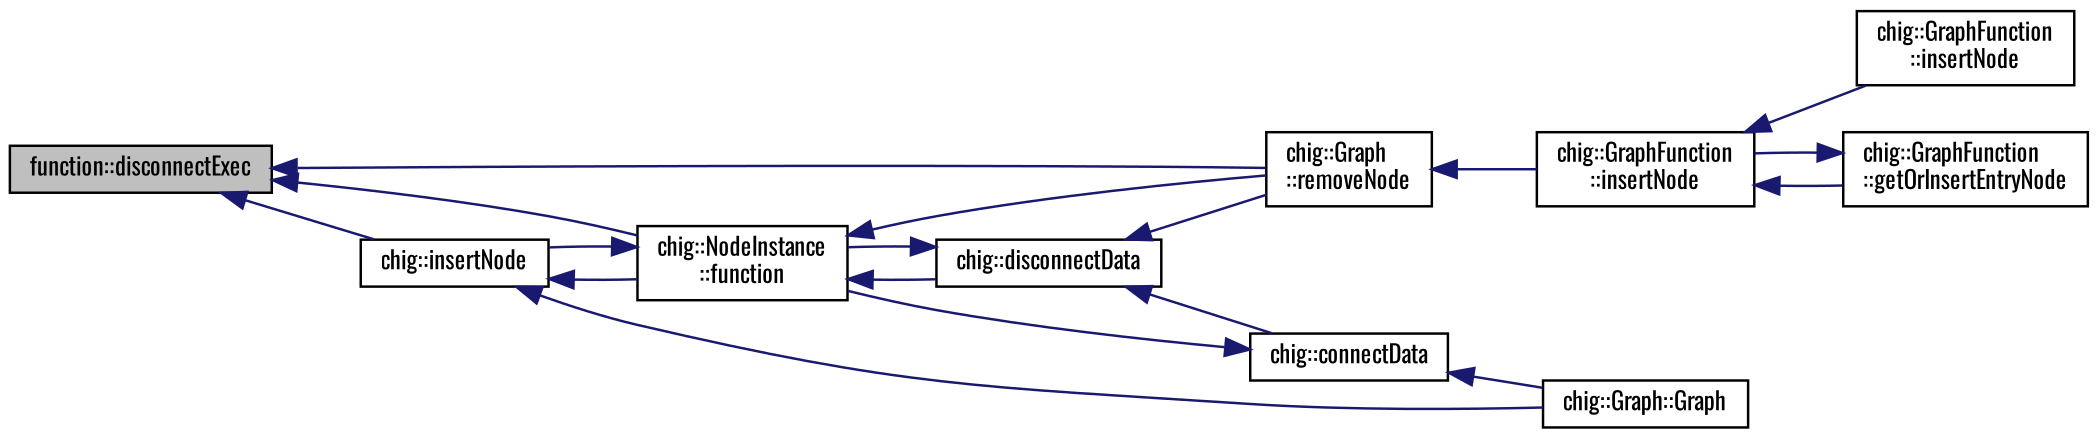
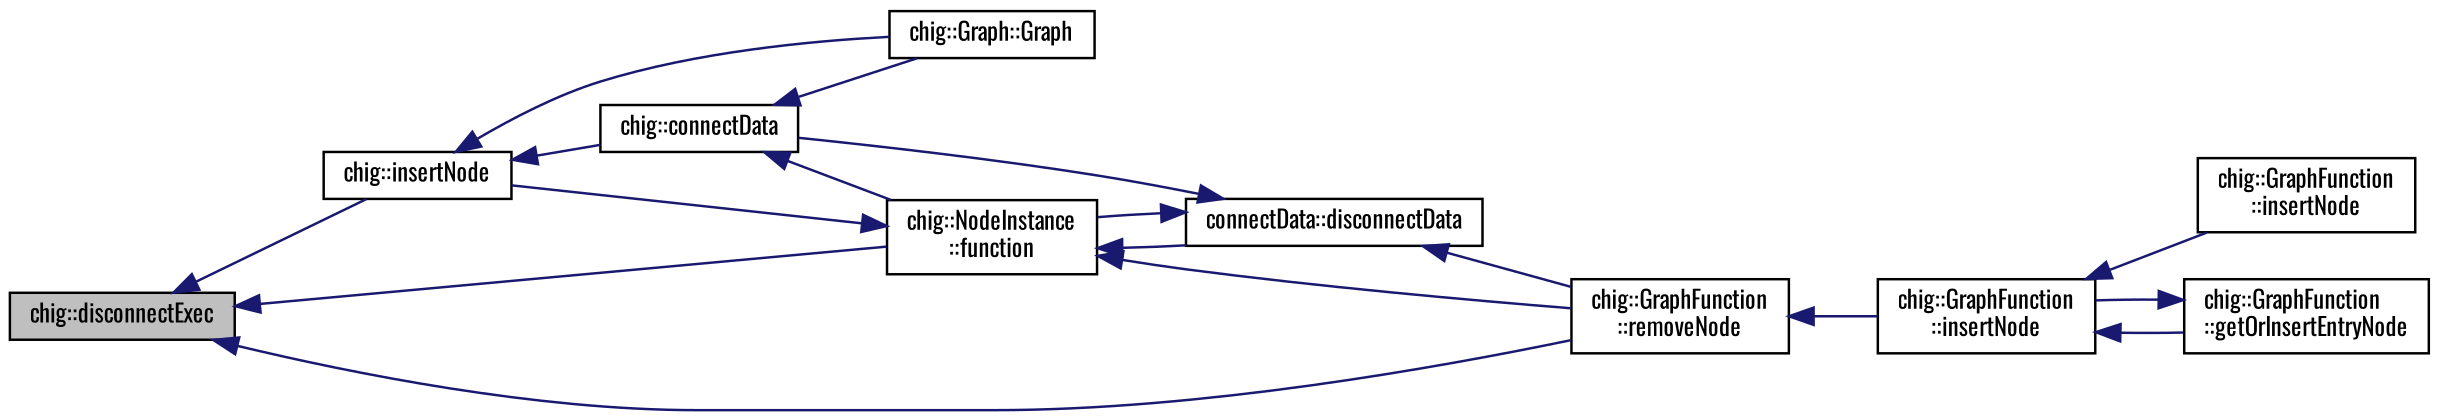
  digraph {
    fontname=Oswald
    rankdir=LR
    node [color=black fillcolor=white fontname=Oswald fontsize=10 shape=record style=filled]
    edge [color=midnightblue dir=back fontname=Oswald fontsize=10 labelfontname=Helvetica labelfontsize=10 style=solid]
-   n1 [fillcolor=grey75 fontcolor=black height=0.2 label="function::disconnectExec" width=0.4]
+   n1 [fillcolor=grey75 fontcolor=black height=0.2 label="chig::disconnectExec" width=0.4]
    n2 [height=0.2 label="chig::insertNode" width=0.4]
    n3 [height=0.2 label="chig::NodeInstance\l::function" width=0.4]
-   n4 [height=0.2 label="chig::Graph\l::removeNode" width=0.4]
+   n4 [height=0.2 label="chig::GraphFunction\l::removeNode" width=0.4]
    n5 [height=0.2 label="chig::Graph::Graph" width=0.4]
-   n6 [height=0.2 label="chig::disconnectData" width=0.4]
+   n6 [height=0.2 label="connectData::disconnectData" width=0.4]
    n7 [height=0.2 label="chig::GraphFunction\l::insertNode" width=0.4]
    n8 [height=0.2 label="chig::connectData" width=0.4]
    n9 [height=0.2 label="chig::GraphFunction\l::insertNode" width=0.4]
    n10 [height=0.2 label="chig::GraphFunction\l::getOrInsertEntryNode" width=0.4]
    n1 -> n2
    n1 -> n3
    n1 -> n4
-   n2 -> n3
+   n2 -> n8
    n2 -> n5
    n3 -> n2
    n3 -> n4
    n3 -> n6
    n4 -> n7
    n6 -> n3
    n6 -> n4
    n6 -> n8
    n7 -> n9
    n7 -> n10
    n8 -> n3
    n8 -> n5
    n10 -> n7
  }
